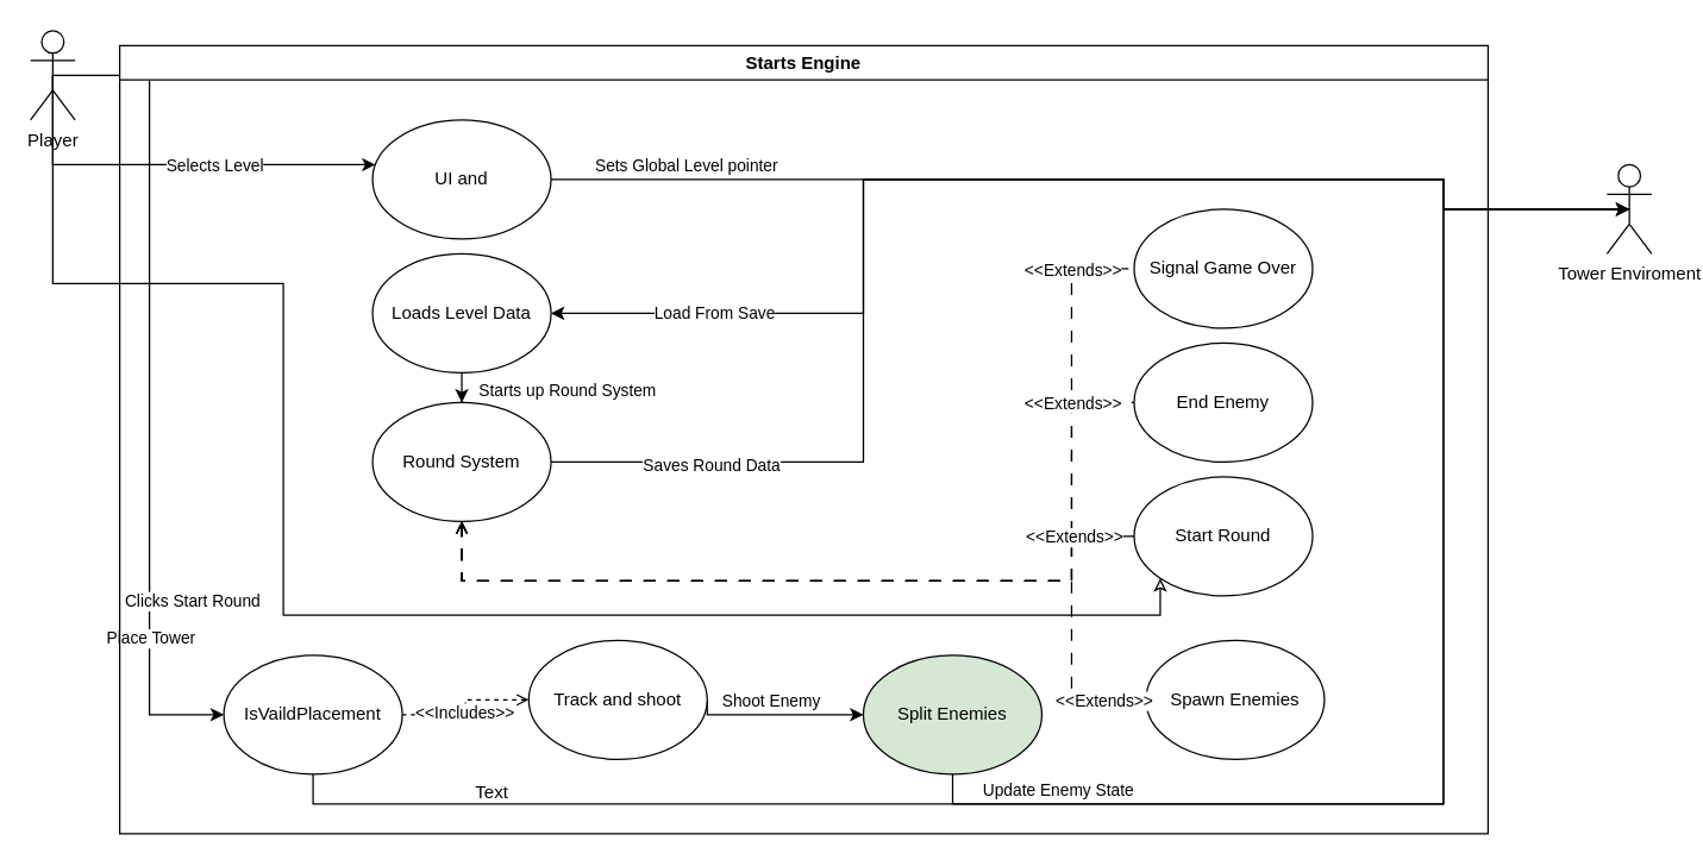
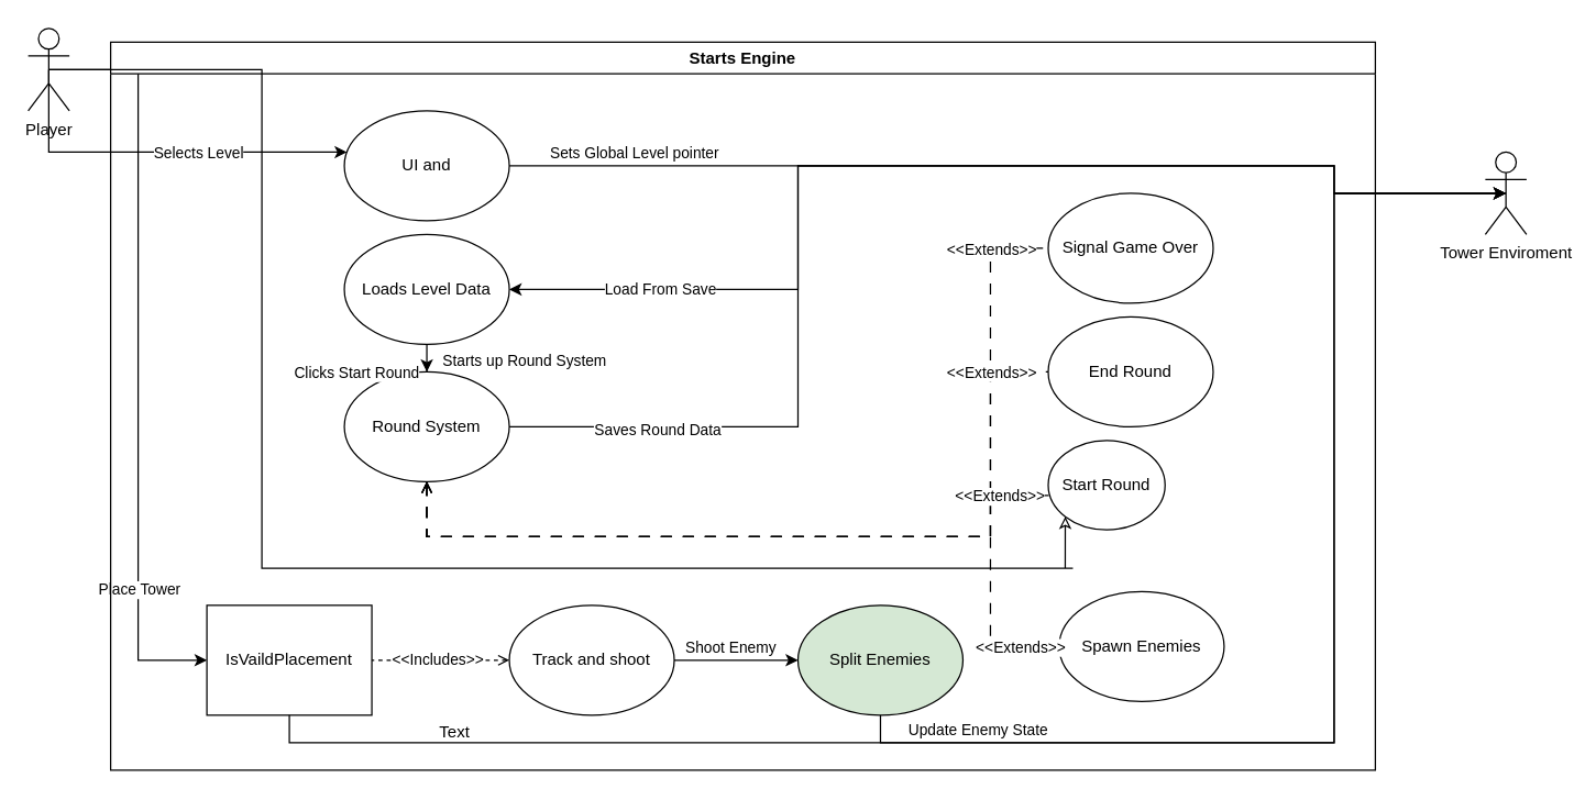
  <mxCell id="0" />
  <mxCell id="1" parent="0" />
  <mxCell id="2" style="edgeStyle=orthogonalEdgeStyle;rounded=0;orthogonalLoop=1;jettySize=auto;html=1;exitX=0.5;exitY=0.5;exitDx=0;exitDy=0;exitPerimeter=0;" parent="1" source="6" target="8" edge="1"><mxGeometry relative="1" as="geometry"><Array as="points"><mxPoint x="35" y="110" /></Array></mxGeometry></mxCell>
  <mxCell id="3" value="Selects Level" style="edgeLabel;html=1;align=center;verticalAlign=middle;resizable=0;points=[];" parent="2" vertex="1" connectable="0"><mxGeometry x="0.211" relative="1" as="geometry"><mxPoint as="offset" /></mxGeometry></mxCell>
  <mxCell id="4" style="edgeStyle=orthogonalEdgeStyle;rounded=0;orthogonalLoop=1;jettySize=auto;html=1;exitX=0.5;exitY=0.5;exitDx=0;exitDy=0;exitPerimeter=0;entryX=0;entryY=0.5;entryDx=0;entryDy=0;" parent="1" source="6" target="13" edge="1"><mxGeometry relative="1" as="geometry" /></mxCell>
  <mxCell id="5" value="Place Tower" style="edgeLabel;html=1;align=center;verticalAlign=middle;resizable=0;points=[];" parent="4" vertex="1" connectable="0"><mxGeometry x="0.625" relative="1" as="geometry"><mxPoint as="offset" /></mxGeometry></mxCell>
  <mxCell id="6" value="Player" style="shape=umlActor;verticalLabelPosition=bottom;verticalAlign=top;html=1;outlineConnect=0;" parent="1" vertex="1"><mxGeometry x="20" y="20" width="30" height="60" as="geometry" /></mxCell>
  <mxCell id="7" value="Starts Engine" style="swimlane;whiteSpace=wrap;html=1;" parent="1" vertex="1"><mxGeometry x="80" y="30" width="920" height="530" as="geometry" /></mxCell>
  <mxCell id="8" value="UI and" style="ellipse;whiteSpace=wrap;html=1;" parent="7" vertex="1"><mxGeometry x="170" y="50" width="120" height="80" as="geometry" /></mxCell>
  <mxCell id="9" style="edgeStyle=orthogonalEdgeStyle;rounded=0;orthogonalLoop=1;jettySize=auto;html=1;exitX=0.5;exitY=1;exitDx=0;exitDy=0;" parent="7" source="11" target="12" edge="1"><mxGeometry relative="1" as="geometry" /></mxCell>
  <mxCell id="10" value="Starts up Round System" style="edgeLabel;html=1;align=center;verticalAlign=middle;resizable=0;points=[];" parent="9" vertex="1" connectable="0"><mxGeometry x="0.114" y="-1" relative="1" as="geometry"><mxPoint x="69" y="4" as="offset" /></mxGeometry></mxCell>
  <mxCell id="11" value="Loads Level Data" style="ellipse;whiteSpace=wrap;html=1;" parent="7" vertex="1"><mxGeometry x="170" y="140" width="120" height="80" as="geometry" /></mxCell>
  <mxCell id="12" value="Round System" style="ellipse;whiteSpace=wrap;html=1;" parent="7" vertex="1"><mxGeometry x="170" y="240" width="120" height="80" as="geometry" /></mxCell>
- <mxCell id="13" value="IsVaildPlacement" style="ellipse;whiteSpace=wrap;html=1;" parent="7" vertex="1"><mxGeometry x="70" y="410" width="120" height="80" as="geometry" /></mxCell>
+ <mxCell id="13" value="IsVaildPlacement" style="whiteSpace=wrap;html=1;rounded=0;" parent="7" vertex="1"><mxGeometry x="70" y="410" width="120" height="80" as="geometry" /></mxCell>
  <mxCell id="14" value="Spawn Enemies" style="ellipse;whiteSpace=wrap;html=1;" parent="7" vertex="1"><mxGeometry x="690" y="400" width="120" height="80" as="geometry" /></mxCell>
- <mxCell id="15" value="Start Round" style="ellipse;whiteSpace=wrap;html=1;" parent="7" vertex="1"><mxGeometry x="682.04" y="290" width="120" height="80" as="geometry" /></mxCell>
- <mxCell id="16" value="End Enemy" style="ellipse;whiteSpace=wrap;html=1;" parent="7" vertex="1"><mxGeometry x="682.04" y="200" width="120" height="80" as="geometry" /></mxCell>
+ <mxCell id="15" value="Start Round" style="ellipse;whiteSpace=wrap;html=1;" parent="7" vertex="1"><mxGeometry x="682.04" y="290" width="85" height="65" as="geometry" /></mxCell>
+ <mxCell id="16" value="End Round" style="ellipse;whiteSpace=wrap;html=1;" parent="7" vertex="1"><mxGeometry x="682.04" y="200" width="120" height="80" as="geometry" /></mxCell>
  <mxCell id="17" value="Signal Game Over" style="ellipse;whiteSpace=wrap;html=1;" parent="7" vertex="1"><mxGeometry x="682.04" y="110" width="120" height="80" as="geometry" /></mxCell>
  <mxCell id="18" style="edgeStyle=orthogonalEdgeStyle;rounded=0;orthogonalLoop=1;jettySize=auto;html=1;exitX=0.5;exitY=1;exitDx=0;exitDy=0;dashed=1;dashPattern=8 8;entryX=0;entryY=0.5;entryDx=0;entryDy=0;startArrow=open;startFill=0;endArrow=none;endFill=0;" parent="7" source="12" target="17" edge="1"><mxGeometry relative="1" as="geometry"><mxPoint x="240" y="360" as="sourcePoint" /><mxPoint x="450" y="580" as="targetPoint" /><Array as="points"><mxPoint x="230" y="360" /><mxPoint x="640" y="360" /><mxPoint x="640" y="150" /></Array></mxGeometry></mxCell>
  <mxCell id="19" value="&amp;lt;&amp;lt;Extends&amp;gt;&amp;gt;" style="edgeLabel;html=1;align=center;verticalAlign=middle;resizable=0;points=[];" parent="18" vertex="1" connectable="0"><mxGeometry x="0.497" y="-4" relative="1" as="geometry"><mxPoint x="-4" y="-135" as="offset" /></mxGeometry></mxCell>
  <mxCell id="20" style="edgeStyle=orthogonalEdgeStyle;rounded=0;orthogonalLoop=1;jettySize=auto;html=1;exitX=0;exitY=0.5;exitDx=0;exitDy=0;dashed=1;endArrow=none;endFill=0;entryX=1;entryY=0.5;entryDx=0;entryDy=0;startArrow=open;startFill=0;" parent="7" source="24" target="13" edge="1"><mxGeometry relative="1" as="geometry"><mxPoint x="200" y="450" as="targetPoint" /></mxGeometry></mxCell>
  <mxCell id="21" value="&amp;lt;&amp;lt;Includes&amp;gt;&amp;gt;" style="edgeLabel;html=1;align=center;verticalAlign=middle;resizable=0;points=[];" parent="20" vertex="1" connectable="0"><mxGeometry x="0.066" y="-1" relative="1" as="geometry"><mxPoint as="offset" /></mxGeometry></mxCell>
  <mxCell id="22" style="edgeStyle=orthogonalEdgeStyle;rounded=0;orthogonalLoop=1;jettySize=auto;html=1;exitX=1;exitY=0.5;exitDx=0;exitDy=0;entryX=0;entryY=0.5;entryDx=0;entryDy=0;" parent="7" source="24" target="25" edge="1"><mxGeometry relative="1" as="geometry"><Array as="points"><mxPoint x="460" y="450" /><mxPoint x="460" y="450" /></Array></mxGeometry></mxCell>
  <mxCell id="23" value="Shoot Enemy" style="edgeLabel;html=1;align=center;verticalAlign=middle;resizable=0;points=[];" parent="22" vertex="1" connectable="0"><mxGeometry x="-0.004" y="3" relative="1" as="geometry"><mxPoint x="-5" y="-7" as="offset" /></mxGeometry></mxCell>
- <mxCell id="24" value="Track and shoot" style="ellipse;whiteSpace=wrap;html=1;" parent="7" vertex="1"><mxGeometry x="275" y="400" width="120" height="80" as="geometry" /></mxCell>
+ <mxCell id="24" value="Track and shoot" style="ellipse;whiteSpace=wrap;html=1;" parent="7" vertex="1"><mxGeometry x="290" y="410" width="120" height="80" as="geometry" /></mxCell>
  <mxCell id="25" value="Split Enemies" style="ellipse;whiteSpace=wrap;html=1;fillColor=#d5e8d4;" parent="7" vertex="1"><mxGeometry x="500" y="410" width="120" height="80" as="geometry" /></mxCell>
  <mxCell id="26" style="edgeStyle=orthogonalEdgeStyle;rounded=0;orthogonalLoop=1;jettySize=auto;html=1;dashed=1;dashPattern=8 8;entryX=0;entryY=0.5;entryDx=0;entryDy=0;startArrow=open;startFill=0;endArrow=none;endFill=0;exitX=0.5;exitY=1;exitDx=0;exitDy=0;" parent="7" source="12" target="14" edge="1"><mxGeometry relative="1" as="geometry"><mxPoint x="230" y="350" as="sourcePoint" /><mxPoint x="460" y="550" as="targetPoint" /><Array as="points"><mxPoint x="230" y="360" /><mxPoint x="640" y="360" /><mxPoint x="640" y="445" /></Array></mxGeometry></mxCell>
  <mxCell id="27" value="&amp;lt;&amp;lt;Extends&amp;gt;&amp;gt;" style="edgeLabel;html=1;align=center;verticalAlign=middle;resizable=0;points=[];" parent="26" vertex="1" connectable="0"><mxGeometry x="0.497" y="-4" relative="1" as="geometry"><mxPoint x="29" y="76" as="offset" /></mxGeometry></mxCell>
  <mxCell id="28" style="edgeStyle=orthogonalEdgeStyle;rounded=0;orthogonalLoop=1;jettySize=auto;html=1;dashed=1;dashPattern=8 8;entryX=0;entryY=0.5;entryDx=0;entryDy=0;startArrow=open;startFill=0;endArrow=none;endFill=0;exitX=0.5;exitY=1;exitDx=0;exitDy=0;" parent="7" source="12" target="16" edge="1"><mxGeometry relative="1" as="geometry"><mxPoint x="230" y="350" as="sourcePoint" /><mxPoint x="460" y="370" as="targetPoint" /><Array as="points"><mxPoint x="230" y="360" /><mxPoint x="640" y="360" /><mxPoint x="640" y="240" /></Array></mxGeometry></mxCell>
  <mxCell id="29" value="&amp;lt;&amp;lt;Extends&amp;gt;&amp;gt;" style="edgeLabel;html=1;align=center;verticalAlign=middle;resizable=0;points=[];" parent="28" vertex="1" connectable="0"><mxGeometry x="0.497" y="-4" relative="1" as="geometry"><mxPoint x="-4" y="-112" as="offset" /></mxGeometry></mxCell>
  <mxCell id="30" style="edgeStyle=orthogonalEdgeStyle;rounded=0;orthogonalLoop=1;jettySize=auto;html=1;exitX=0.5;exitY=0.5;exitDx=0;exitDy=0;exitPerimeter=0;entryX=1;entryY=0.5;entryDx=0;entryDy=0;" parent="1" source="32" target="11" edge="1"><mxGeometry relative="1" as="geometry"><Array as="points"><mxPoint x="970" y="140" /><mxPoint x="970" y="120" /><mxPoint x="580" y="120" /><mxPoint x="580" y="210" /></Array></mxGeometry></mxCell>
  <mxCell id="31" value="Load From Save" style="edgeLabel;html=1;align=center;verticalAlign=middle;resizable=0;points=[];" parent="30" vertex="1" connectable="0"><mxGeometry x="0.74" y="-1" relative="1" as="geometry"><mxPoint as="offset" /></mxGeometry></mxCell>
  <mxCell id="32" value="Tower Enviroment" style="shape=umlActor;verticalLabelPosition=bottom;verticalAlign=top;html=1;outlineConnect=0;" parent="1" vertex="1"><mxGeometry x="1080" y="110" width="30" height="60" as="geometry" /></mxCell>
  <mxCell id="33" style="edgeStyle=orthogonalEdgeStyle;rounded=0;orthogonalLoop=1;jettySize=auto;html=1;entryX=0.5;entryY=0.5;entryDx=0;entryDy=0;entryPerimeter=0;exitX=1;exitY=0.5;exitDx=0;exitDy=0;" parent="1" source="12" target="32" edge="1"><mxGeometry relative="1" as="geometry"><Array as="points"><mxPoint x="580" y="310" /><mxPoint x="580" y="120" /><mxPoint x="970" y="120" /><mxPoint x="970" y="140" /></Array><mxPoint x="370" y="340" as="sourcePoint" /></mxGeometry></mxCell>
  <mxCell id="34" value="Saves Round Data" style="edgeLabel;html=1;align=center;verticalAlign=middle;resizable=0;points=[];" parent="33" vertex="1" connectable="0"><mxGeometry x="-0.772" y="-2" relative="1" as="geometry"><mxPoint as="offset" /></mxGeometry></mxCell>
  <mxCell id="35" style="edgeStyle=orthogonalEdgeStyle;rounded=0;orthogonalLoop=1;jettySize=auto;html=1;dashed=1;dashPattern=8 8;entryX=0;entryY=0.5;entryDx=0;entryDy=0;startArrow=open;startFill=0;endArrow=none;endFill=0;" parent="1" target="15" edge="1"><mxGeometry relative="1" as="geometry"><mxPoint x="310" y="350" as="sourcePoint" /><mxPoint x="540" y="490" as="targetPoint" /><Array as="points"><mxPoint x="310" y="390" /><mxPoint x="720" y="390" /><mxPoint x="720" y="360" /></Array></mxGeometry></mxCell>
  <mxCell id="36" value="&amp;lt;&amp;lt;Extends&amp;gt;&amp;gt;" style="edgeLabel;html=1;align=center;verticalAlign=middle;resizable=0;points=[];" parent="35" vertex="1" connectable="0"><mxGeometry x="0.497" y="-4" relative="1" as="geometry"><mxPoint x="60" y="-34" as="offset" /></mxGeometry></mxCell>
  <mxCell id="37" style="edgeStyle=orthogonalEdgeStyle;rounded=0;orthogonalLoop=1;jettySize=auto;html=1;exitX=0.5;exitY=1;exitDx=0;exitDy=0;entryX=0.5;entryY=0.5;entryDx=0;entryDy=0;entryPerimeter=0;" parent="1" source="25" target="32" edge="1"><mxGeometry relative="1" as="geometry"><Array as="points"><mxPoint x="640" y="540" /><mxPoint x="970" y="540" /><mxPoint x="970" y="140" /></Array></mxGeometry></mxCell>
  <mxCell id="38" value="Update Enemy State" style="edgeLabel;html=1;align=center;verticalAlign=middle;resizable=0;points=[];" parent="37" vertex="1" connectable="0"><mxGeometry x="-0.468" relative="1" as="geometry"><mxPoint x="-143" y="-10" as="offset" /></mxGeometry></mxCell>
  <mxCell id="39" style="edgeStyle=orthogonalEdgeStyle;rounded=0;orthogonalLoop=1;jettySize=auto;html=1;exitX=0;exitY=1;exitDx=0;exitDy=0;entryX=0.5;entryY=0.5;entryDx=0;entryDy=0;entryPerimeter=0;startArrow=classic;startFill=0;endArrow=none;endFill=0;" parent="1" source="15" target="6" edge="1"><mxGeometry relative="1" as="geometry"><Array as="points"><mxPoint x="780" y="413" /><mxPoint x="190" y="413" /><mxPoint x="190" y="190" /></Array></mxGeometry></mxCell>
  <mxCell id="40" value="Clicks Start Round" style="edgeLabel;html=1;align=center;verticalAlign=middle;resizable=0;points=[];" parent="39" vertex="1" connectable="0"><mxGeometry x="0.769" y="-3" relative="1" as="geometry"><mxPoint x="90" y="223" as="offset" /></mxGeometry></mxCell>
  <mxCell id="41" style="edgeStyle=orthogonalEdgeStyle;rounded=0;orthogonalLoop=1;jettySize=auto;html=1;exitX=1;exitY=0.5;exitDx=0;exitDy=0;entryX=0.5;entryY=0.5;entryDx=0;entryDy=0;entryPerimeter=0;" parent="1" source="8" target="32" edge="1"><mxGeometry relative="1" as="geometry"><mxPoint x="770.788" y="140" as="targetPoint" /><Array as="points"><mxPoint x="970" y="120" /><mxPoint x="970" y="140" /></Array></mxGeometry></mxCell>
  <mxCell id="42" value="Sets Global Level pointer" style="edgeLabel;html=1;align=center;verticalAlign=middle;resizable=0;points=[];" parent="41" vertex="1" connectable="0"><mxGeometry x="-0.748" y="-1" relative="1" as="geometry"><mxPoint x="-4" y="-11" as="offset" /></mxGeometry></mxCell>
  <mxCell id="43" style="edgeStyle=orthogonalEdgeStyle;rounded=0;orthogonalLoop=1;jettySize=auto;html=1;entryX=0.5;entryY=0.5;entryDx=0;entryDy=0;entryPerimeter=0;" edge="1" parent="1" source="13" target="32"><mxGeometry relative="1" as="geometry"><mxPoint x="580" y="570" as="targetPoint" /><Array as="points"><mxPoint x="210" y="540" /><mxPoint x="970" y="540" /><mxPoint x="970" y="140" /></Array></mxGeometry></mxCell>
  <mxCell id="44" value="Text" style="text;html=1;align=center;verticalAlign=middle;resizable=0;points=[];autosize=1;strokeColor=none;fillColor=none;" vertex="1" parent="1"><mxGeometry x="305" y="518" width="50" height="30" as="geometry" /></mxCell>
